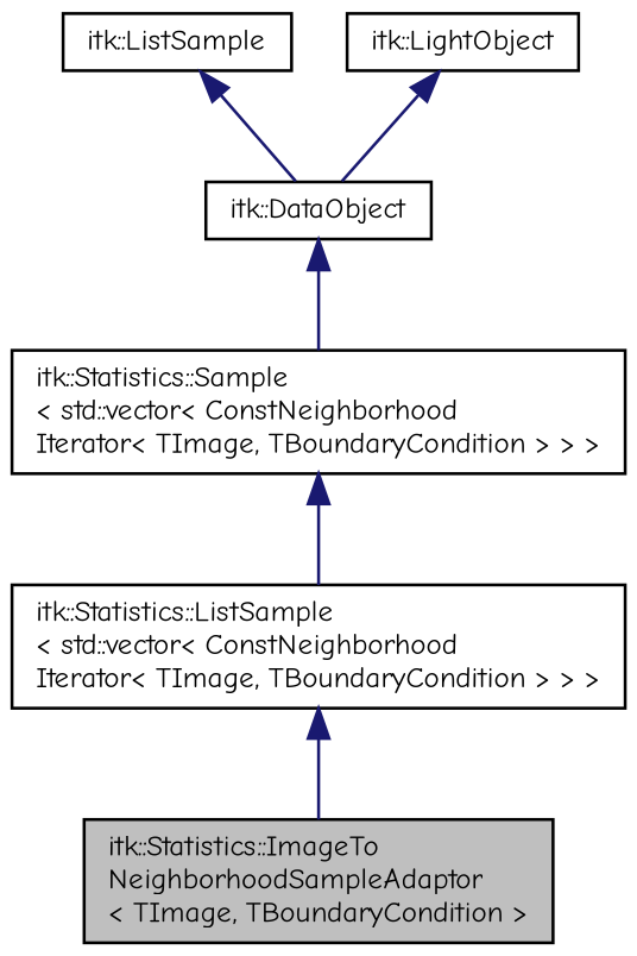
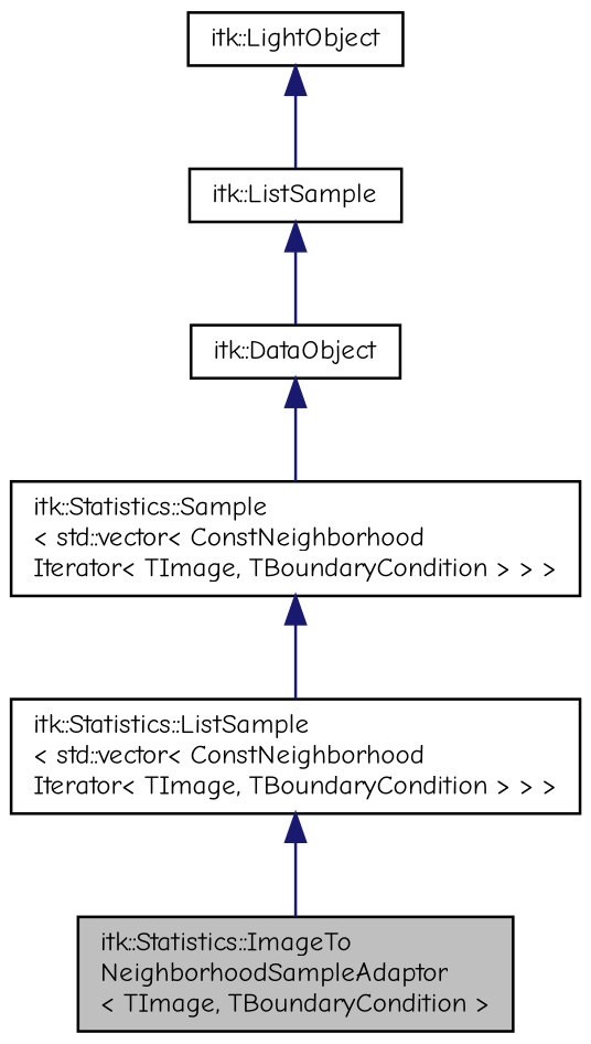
  digraph {
    fontname="Comic Neue"
    rankdir=TB
    node [color=black fillcolor=white fontname="Comic Neue" fontsize=10 shape=record style=filled]
    edge [color=midnightblue dir=back fontname="Comic Neue" fontsize=10 labelfontname=Helvetica labelfontsize=10 style=solid]
    n1 [fillcolor=grey75 fontcolor=black height=0.2 label="itk::Statistics::ImageTo\lNeighborhoodSampleAdaptor\l\< TImage, TBoundaryCondition \>" width=0.4]
    n2 [height=0.2 label="itk::Statistics::ListSample\l\< std::vector\< ConstNeighborhood\lIterator\< TImage, TBoundaryCondition \> \> \>" width=0.4]
    n3 [height=0.2 label="itk::Statistics::Sample\l\< std::vector\< ConstNeighborhood\lIterator\< TImage, TBoundaryCondition \> \> \>" width=0.4]
    n4 [height=0.2 label="itk::DataObject" width=0.4]
    n5 [height=0.2 label="itk::ListSample" width=0.4]
    n6 [height=0.2 label="itk::LightObject" width=0.4]
    n2 -> n1
    n3 -> n2
    n4 -> n3
    n5 -> n4
-   n6 -> n4
+   n6 -> n5
  }
